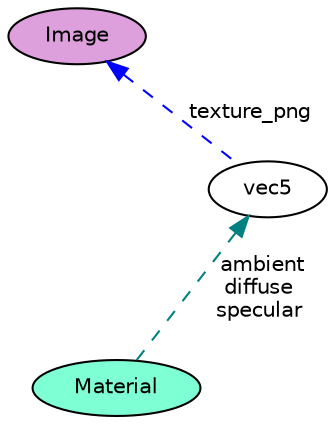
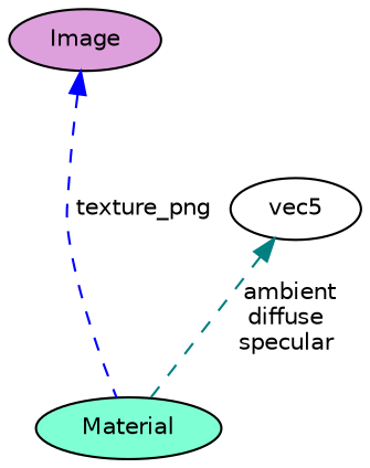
  digraph {
    node [color=black fontname=Helvetica fontsize=10 shape=ellipse style=filled]
    edge [dir=back fontname=Helvetica fontsize=10 labelfontname=Helvetica labelfontsize=10 style=dashed]
    n1 [fillcolor=aquamarine fontcolor=black height=0.2 label=Material width=0.4]
    n2 [fillcolor=white height=0.2 label=vec5 width=0.4]
    n3 [fillcolor=plum height=0.2 label=Image width=0.4]
    n2 -> n1 [color=teal label=" ambient\ndiffuse\nspecular"]
-   n3 -> n2 [color=blue label=" texture_png"]
+   n3 -> n1 [color=blue label=" texture_png"]
  }
